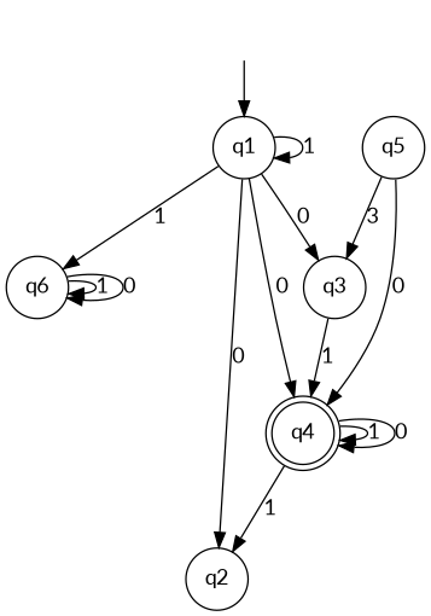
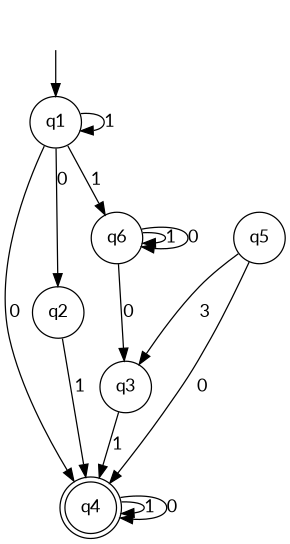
  digraph {
    fontname=Lato
    rankdir=TB
    node [fontname=Lato shape=circle]
    edge [fontname=Lato]
    "" [shape=plaintext]
    n2 [label=q1]
    n3 [label=q4 shape=doublecircle]
    n4 [label=q2]
    n5 [label=q3]
    n6 [label=q6]
    n7 [label=q5]
    "" -> n2
    n2 -> n2 [label=1]
    n2 -> n3 [label=0]
    n2 -> n4 [label=0]
-   n2 -> n5 [label=0]
+   n6 -> n5 [label=0]
    n2 -> n6 [label=1]
    n3 -> n3 [label=1]
    n3 -> n3 [label=0]
-   n3 -> n4 [label=1]
+   n4 -> n3 [label=1]
    n5 -> n3 [label=1]
    n6 -> n6 [label=1]
    n6 -> n6 [label=0]
    n7 -> n3 [label=0]
    n7 -> n5 [label=3]
  }
